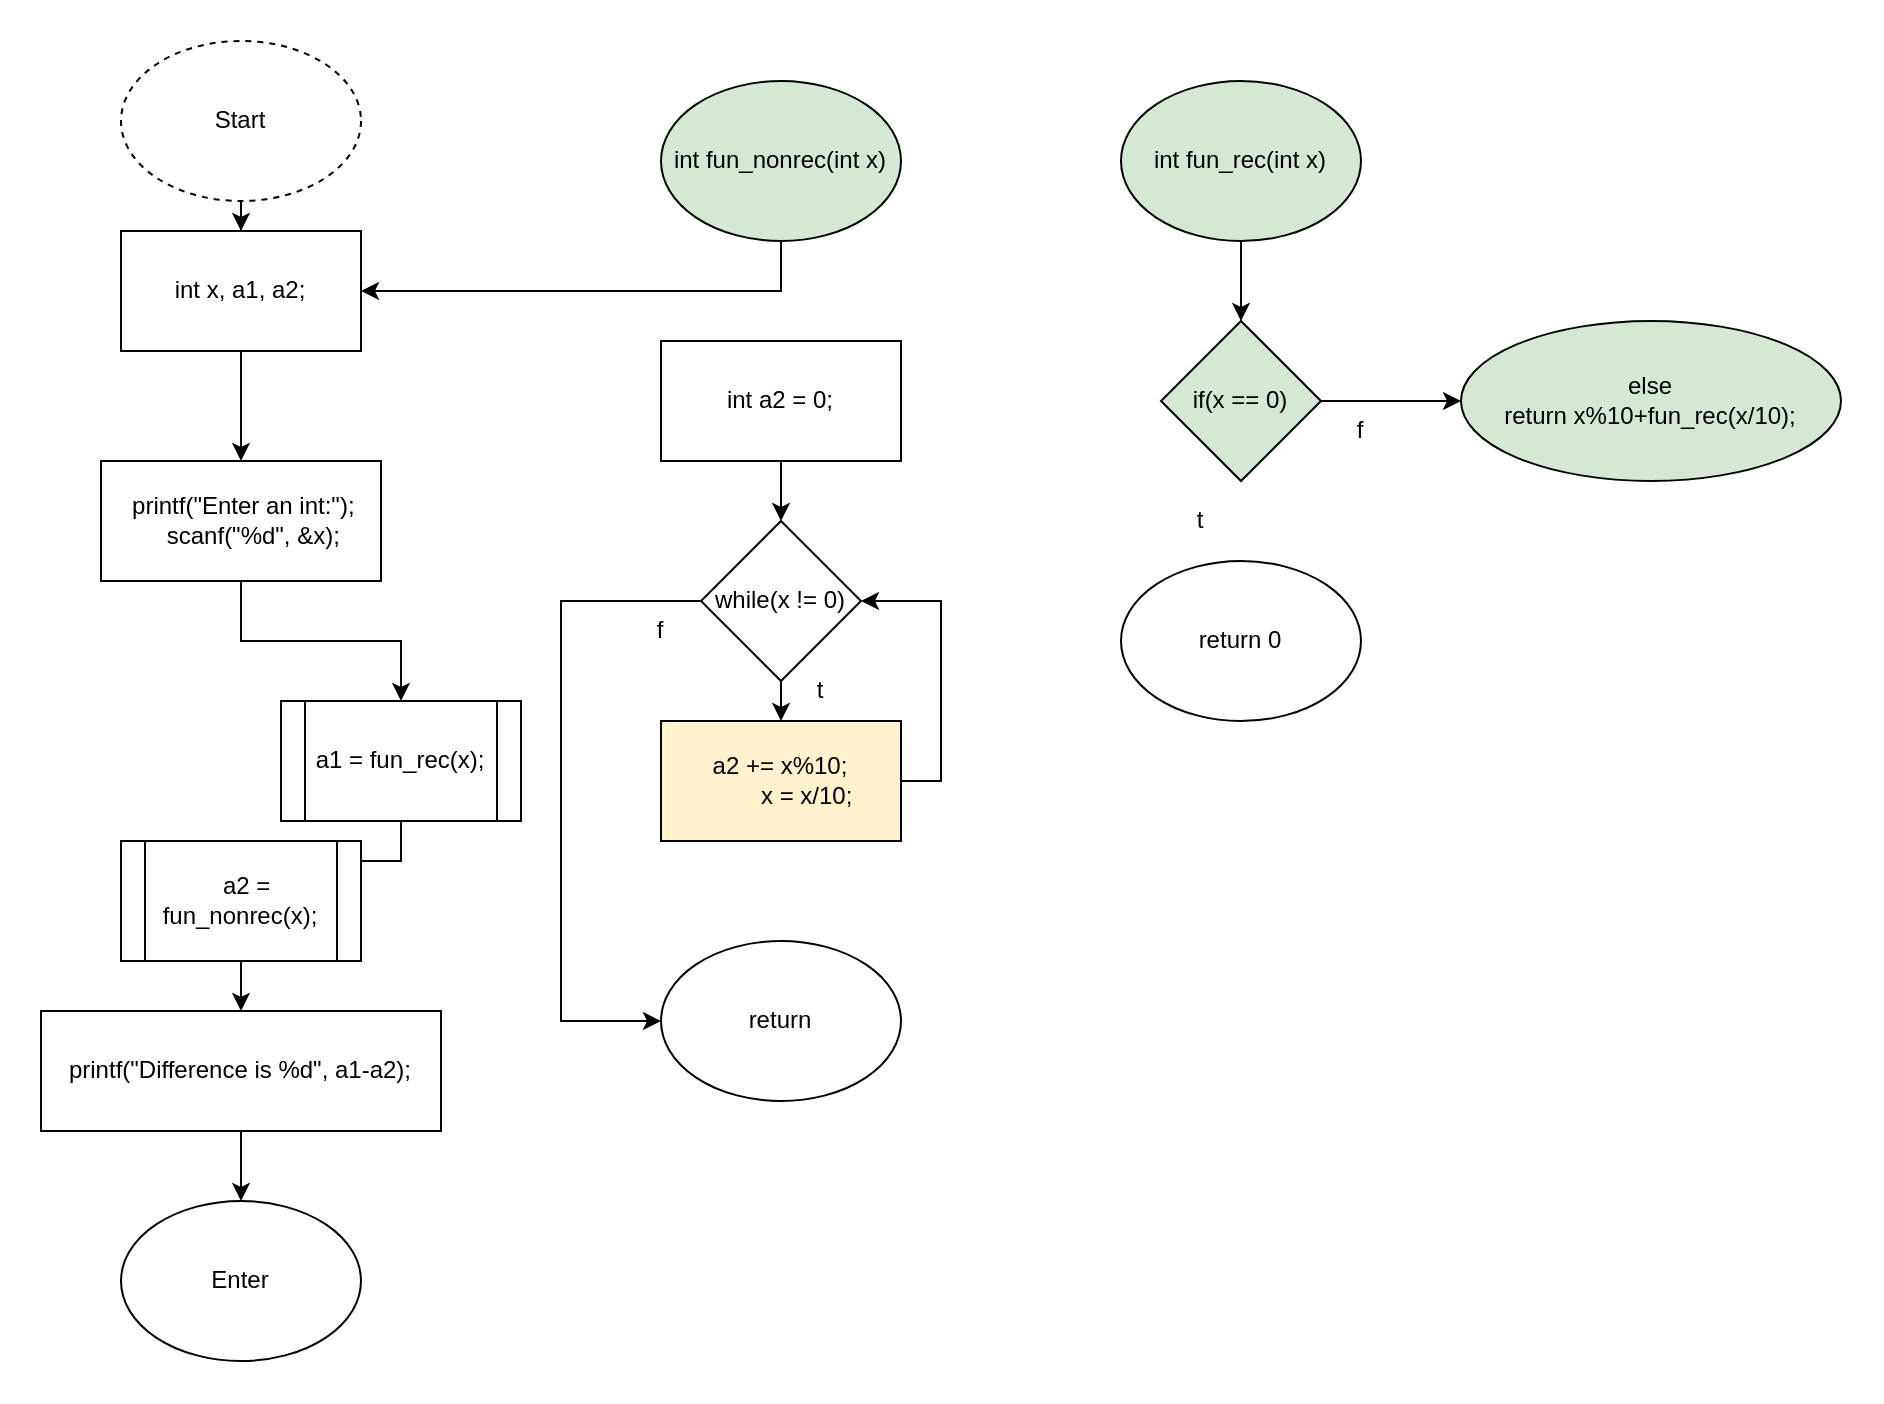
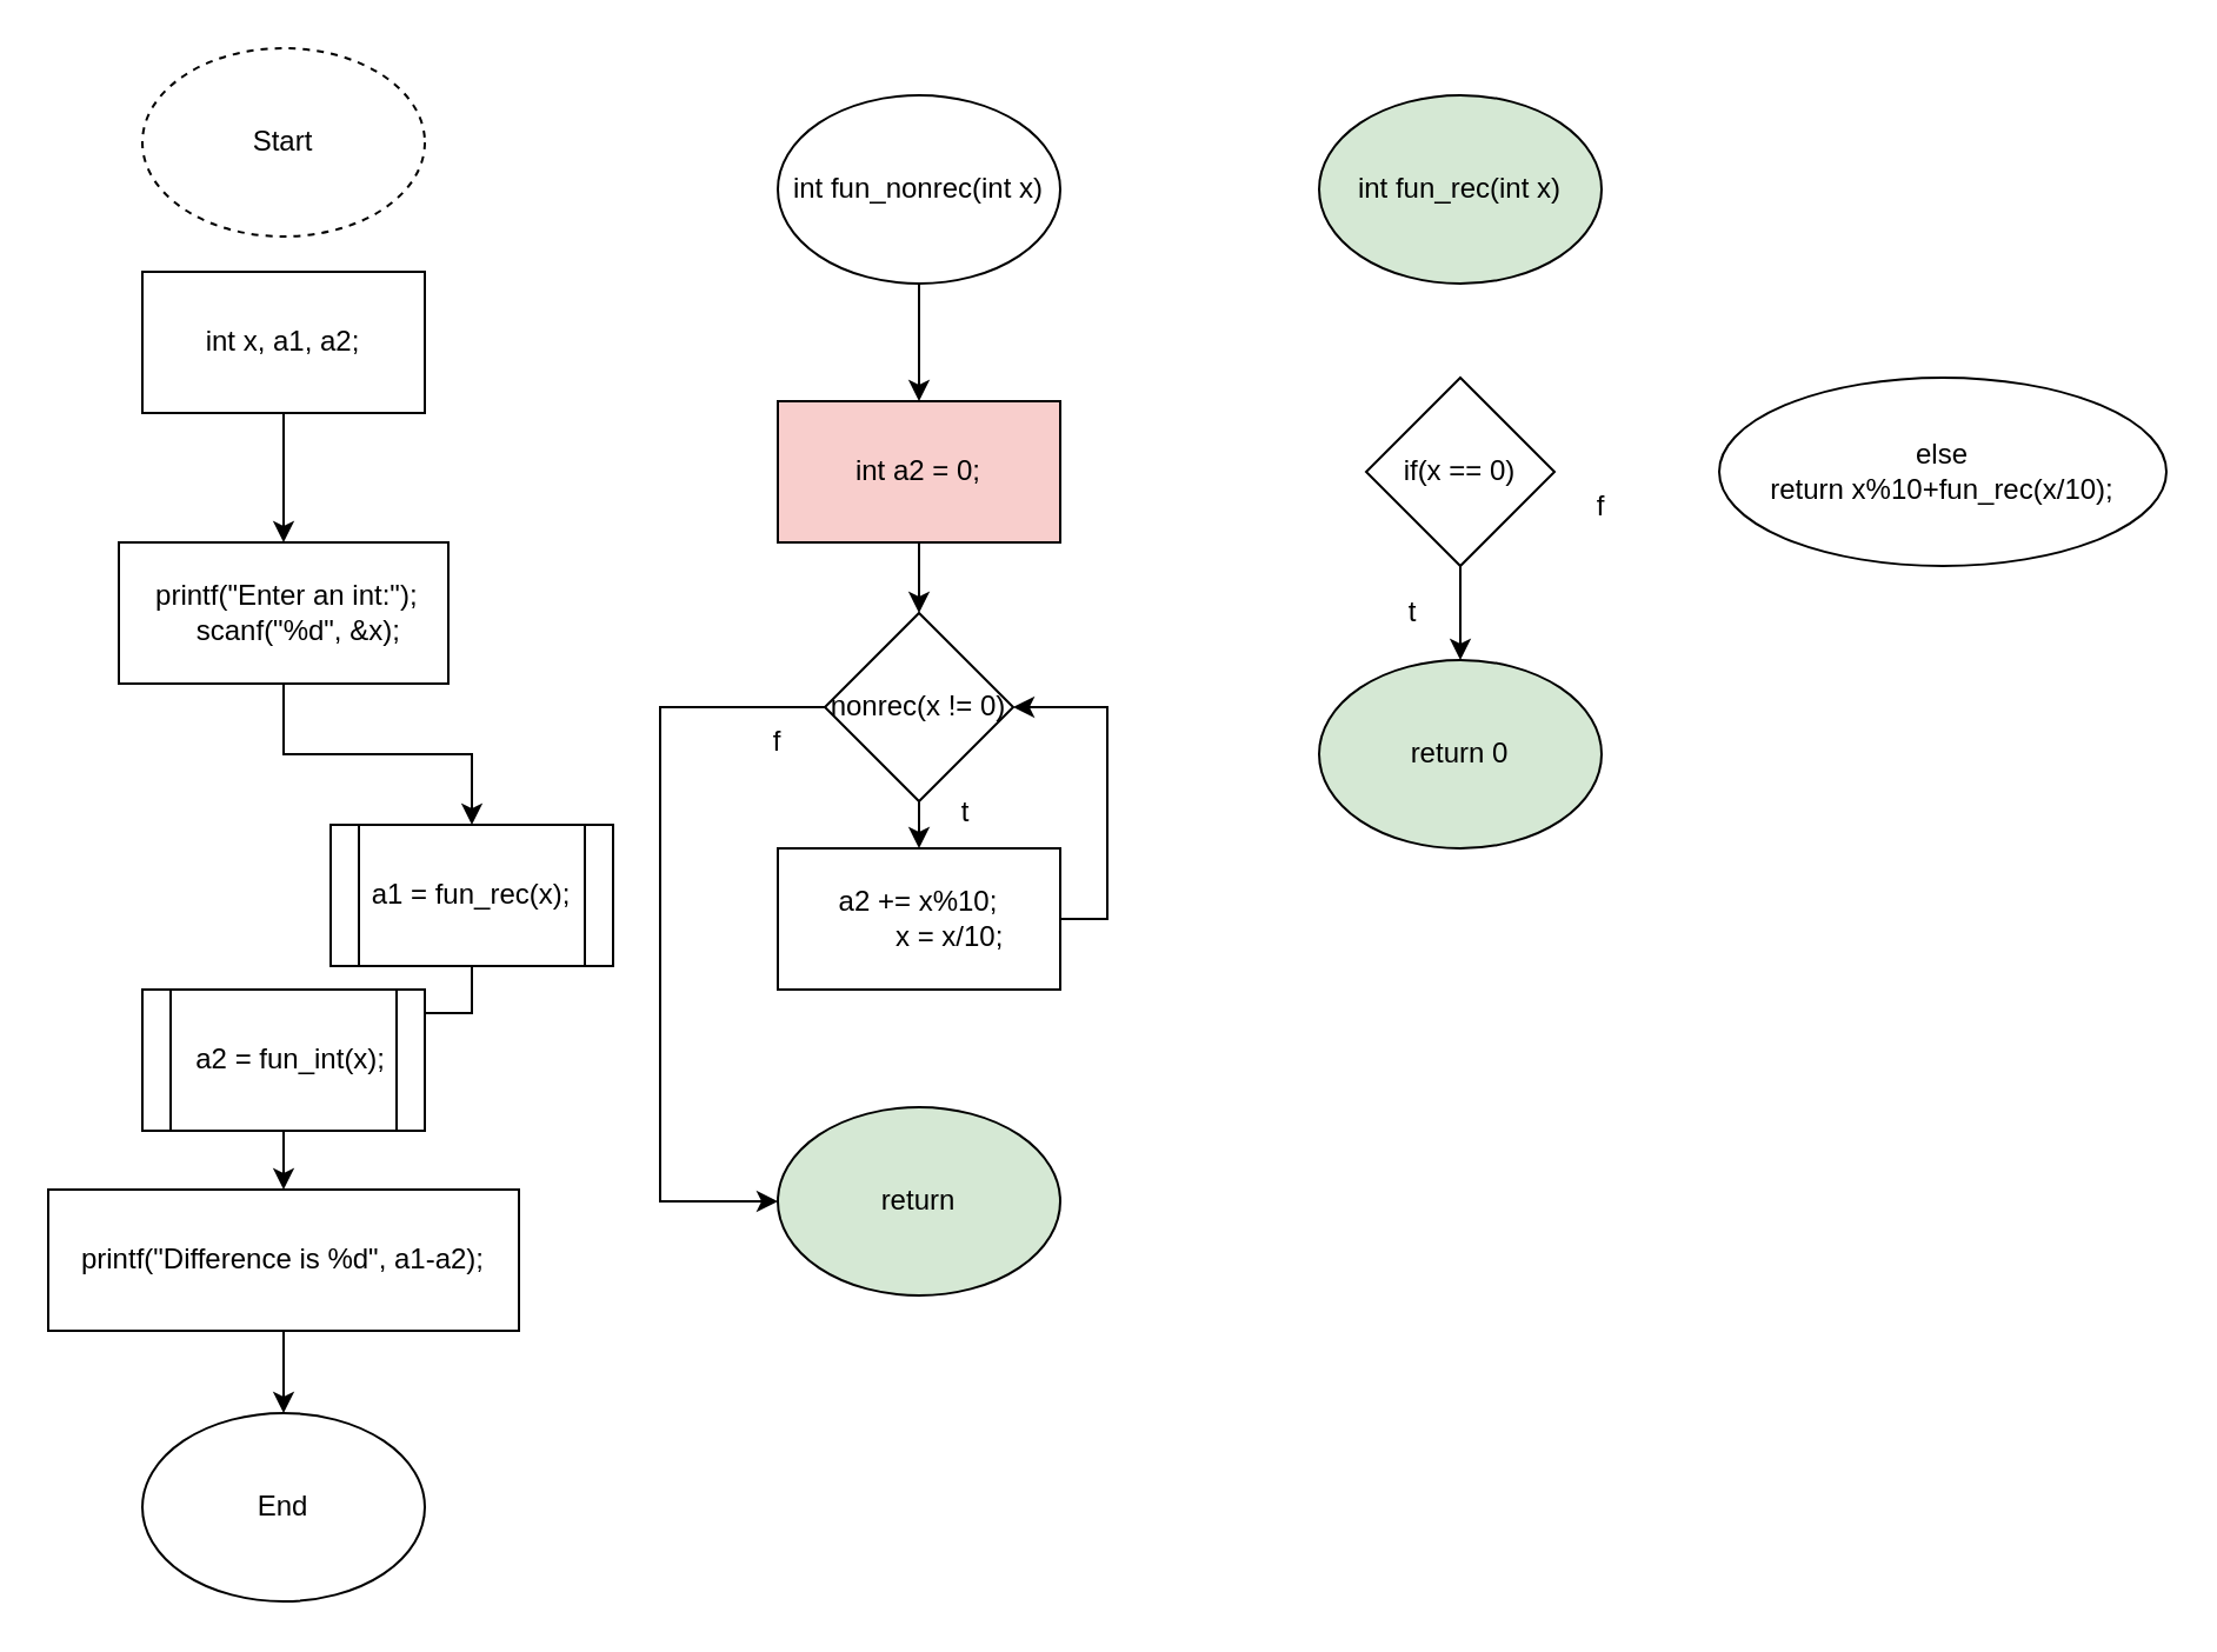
  <mxCell id="0" />
  <mxCell id="1" parent="0" />
- <mxCell id="2" style="edgeStyle=orthogonalEdgeStyle;rounded=0;orthogonalLoop=1;jettySize=auto;html=1;exitX=0.5;exitY=1;exitDx=0;exitDy=0;" edge="1" parent="1" source="3" target="5"><mxGeometry relative="1" as="geometry" /></mxCell>
  <mxCell id="3" value="Start" style="ellipse;whiteSpace=wrap;html=1;dashed=1;" vertex="1" parent="1"><mxGeometry x="60" y="20" width="120" height="80" as="geometry" /></mxCell>
  <mxCell id="4" style="edgeStyle=orthogonalEdgeStyle;rounded=0;orthogonalLoop=1;jettySize=auto;html=1;exitX=0.5;exitY=1;exitDx=0;exitDy=0;entryX=0.5;entryY=0;entryDx=0;entryDy=0;" edge="1" parent="1" source="5" target="7"><mxGeometry relative="1" as="geometry" /></mxCell>
  <mxCell id="5" value="int x, a1, a2;" style="rounded=0;whiteSpace=wrap;html=1;" vertex="1" parent="1"><mxGeometry x="60" y="115" width="120" height="60" as="geometry" /></mxCell>
  <mxCell id="6" style="edgeStyle=orthogonalEdgeStyle;rounded=0;orthogonalLoop=1;jettySize=auto;html=1;exitX=0.5;exitY=1;exitDx=0;exitDy=0;" edge="1" parent="1" source="7" target="9"><mxGeometry relative="1" as="geometry" /></mxCell>
  <mxCell id="7" value="&lt;div&gt;&amp;nbsp; printf(&quot;Enter an int:&quot;);&amp;nbsp;&lt;/div&gt;&lt;div&gt;&amp;nbsp; &amp;nbsp; scanf(&quot;%d&quot;, &amp;amp;x);&lt;/div&gt;" style="rounded=0;whiteSpace=wrap;html=1;" vertex="1" parent="1"><mxGeometry x="50" y="230" width="140" height="60" as="geometry" /></mxCell>
  <mxCell id="8" style="edgeStyle=orthogonalEdgeStyle;rounded=0;orthogonalLoop=1;jettySize=auto;html=1;exitX=0.5;exitY=1;exitDx=0;exitDy=0;entryX=0.5;entryY=0;entryDx=0;entryDy=0;" edge="1" parent="1" source="9" target="11"><mxGeometry relative="1" as="geometry" /></mxCell>
  <mxCell id="9" value="a1 = fun_rec(x);" style="shape=process;whiteSpace=wrap;html=1;backgroundOutline=1;" vertex="1" parent="1"><mxGeometry x="140" y="350" width="120" height="60" as="geometry" /></mxCell>
  <mxCell id="10" style="edgeStyle=orthogonalEdgeStyle;rounded=0;orthogonalLoop=1;jettySize=auto;html=1;exitX=0.5;exitY=1;exitDx=0;exitDy=0;entryX=0.5;entryY=0;entryDx=0;entryDy=0;" edge="1" parent="1" source="11" target="13"><mxGeometry relative="1" as="geometry" /></mxCell>
- <mxCell id="11" value="&lt;span&gt;&amp;nbsp; a2 = fun_nonrec(x);&lt;/span&gt;" style="shape=process;whiteSpace=wrap;html=1;backgroundOutline=1;" vertex="1" parent="1"><mxGeometry x="60" y="420" width="120" height="60" as="geometry" /></mxCell>
+ <mxCell id="11" value="&lt;span&gt;&amp;nbsp; a2 = fun_int(x);&lt;/span&gt;" style="shape=process;whiteSpace=wrap;html=1;backgroundOutline=1;" vertex="1" parent="1"><mxGeometry x="60" y="420" width="120" height="60" as="geometry" /></mxCell>
  <mxCell id="12" style="edgeStyle=orthogonalEdgeStyle;rounded=0;orthogonalLoop=1;jettySize=auto;html=1;exitX=0.5;exitY=1;exitDx=0;exitDy=0;" edge="1" parent="1" source="13" target="14"><mxGeometry relative="1" as="geometry" /></mxCell>
  <mxCell id="13" value="printf(&quot;Difference is %d&quot;, a1-a2);" style="rounded=0;whiteSpace=wrap;html=1;" vertex="1" parent="1"><mxGeometry x="20" y="505" width="200" height="60" as="geometry" /></mxCell>
- <mxCell id="14" value="Enter" style="ellipse;whiteSpace=wrap;html=1;" vertex="1" parent="1"><mxGeometry x="60" y="600" width="120" height="80" as="geometry" /></mxCell>
- <mxCell id="15" style="edgeStyle=orthogonalEdgeStyle;rounded=0;orthogonalLoop=1;jettySize=auto;html=1;exitX=0.5;exitY=1;exitDx=0;exitDy=0;" edge="1" parent="1" source="16" target="5"><mxGeometry relative="1" as="geometry" /></mxCell>
- <mxCell id="16" value="int fun_nonrec(int x)" style="ellipse;whiteSpace=wrap;html=1;fillColor=#d5e8d4;" vertex="1" parent="1"><mxGeometry x="330" y="40" width="120" height="80" as="geometry" /></mxCell>
+ <mxCell id="14" value="End" style="ellipse;whiteSpace=wrap;html=1;" vertex="1" parent="1"><mxGeometry x="60" y="600" width="120" height="80" as="geometry" /></mxCell>
+ <mxCell id="15" style="edgeStyle=orthogonalEdgeStyle;rounded=0;orthogonalLoop=1;jettySize=auto;html=1;exitX=0.5;exitY=1;exitDx=0;exitDy=0;entryX=0.5;entryY=0;entryDx=0;entryDy=0;" edge="1" parent="1" source="16" target="18"><mxGeometry relative="1" as="geometry" /></mxCell>
+ <mxCell id="16" value="int fun_nonrec(int x)" style="ellipse;whiteSpace=wrap;html=1;" vertex="1" parent="1"><mxGeometry x="330" y="40" width="120" height="80" as="geometry" /></mxCell>
  <mxCell id="17" style="edgeStyle=orthogonalEdgeStyle;rounded=0;orthogonalLoop=1;jettySize=auto;html=1;exitX=0.5;exitY=1;exitDx=0;exitDy=0;entryX=0.5;entryY=0;entryDx=0;entryDy=0;" edge="1" parent="1" source="18" target="21"><mxGeometry relative="1" as="geometry" /></mxCell>
- <mxCell id="18" value="int a2 = 0;" style="rounded=0;whiteSpace=wrap;html=1;" vertex="1" parent="1"><mxGeometry x="330" y="170" width="120" height="60" as="geometry" /></mxCell>
+ <mxCell id="18" value="int a2 = 0;" style="rounded=0;whiteSpace=wrap;html=1;fillColor=#f8cecc;" vertex="1" parent="1"><mxGeometry x="330" y="170" width="120" height="60" as="geometry" /></mxCell>
  <mxCell id="19" style="edgeStyle=orthogonalEdgeStyle;rounded=0;orthogonalLoop=1;jettySize=auto;html=1;exitX=0.5;exitY=1;exitDx=0;exitDy=0;entryX=0.5;entryY=0;entryDx=0;entryDy=0;" edge="1" parent="1" source="21" target="23"><mxGeometry relative="1" as="geometry" /></mxCell>
  <mxCell id="20" style="edgeStyle=orthogonalEdgeStyle;rounded=0;orthogonalLoop=1;jettySize=auto;html=1;exitX=0;exitY=0.5;exitDx=0;exitDy=0;entryX=0;entryY=0.5;entryDx=0;entryDy=0;" edge="1" parent="1" source="21" target="24"><mxGeometry relative="1" as="geometry"><mxPoint x="290" y="520" as="targetPoint" /><Array as="points"><mxPoint x="280" y="300" /><mxPoint x="280" y="510" /></Array></mxGeometry></mxCell>
- <mxCell id="21" value="while(x != 0)" style="rhombus;whiteSpace=wrap;html=1;" vertex="1" parent="1"><mxGeometry x="350" y="260" width="80" height="80" as="geometry" /></mxCell>
+ <mxCell id="21" value="nonrec(x != 0)" style="rhombus;whiteSpace=wrap;html=1;" vertex="1" parent="1"><mxGeometry x="350" y="260" width="80" height="80" as="geometry" /></mxCell>
  <mxCell id="22" style="edgeStyle=orthogonalEdgeStyle;rounded=0;orthogonalLoop=1;jettySize=auto;html=1;exitX=1;exitY=0.5;exitDx=0;exitDy=0;entryX=1;entryY=0.5;entryDx=0;entryDy=0;" edge="1" parent="1" source="23" target="21"><mxGeometry relative="1" as="geometry" /></mxCell>
- <mxCell id="23" value="&lt;div&gt;a2 += x%10;&lt;/div&gt;&lt;div&gt;&amp;nbsp; &amp;nbsp; &amp;nbsp; &amp;nbsp; x = x/10;&lt;/div&gt;" style="rounded=0;whiteSpace=wrap;html=1;fillColor=#fff2cc;" vertex="1" parent="1"><mxGeometry x="330" y="360" width="120" height="60" as="geometry" /></mxCell>
- <mxCell id="24" value="return" style="ellipse;whiteSpace=wrap;html=1;" vertex="1" parent="1"><mxGeometry x="330" y="470" width="120" height="80" as="geometry" /></mxCell>
+ <mxCell id="23" value="&lt;div&gt;a2 += x%10;&lt;/div&gt;&lt;div&gt;&amp;nbsp; &amp;nbsp; &amp;nbsp; &amp;nbsp; x = x/10;&lt;/div&gt;" style="rounded=0;whiteSpace=wrap;html=1;" vertex="1" parent="1"><mxGeometry x="330" y="360" width="120" height="60" as="geometry" /></mxCell>
+ <mxCell id="24" value="return" style="ellipse;whiteSpace=wrap;html=1;fillColor=#d5e8d4;" vertex="1" parent="1"><mxGeometry x="330" y="470" width="120" height="80" as="geometry" /></mxCell>
  <mxCell id="25" value="t" style="text;html=1;strokeColor=none;fillColor=none;align=center;verticalAlign=middle;whiteSpace=wrap;rounded=0;" vertex="1" parent="1"><mxGeometry x="380" y="330" width="60" height="30" as="geometry" /></mxCell>
  <mxCell id="26" value="f" style="text;html=1;strokeColor=none;fillColor=none;align=center;verticalAlign=middle;whiteSpace=wrap;rounded=0;" vertex="1" parent="1"><mxGeometry x="300" y="300" width="60" height="30" as="geometry" /></mxCell>
- <mxCell id="27" style="edgeStyle=orthogonalEdgeStyle;rounded=0;orthogonalLoop=1;jettySize=auto;html=1;exitX=0.5;exitY=1;exitDx=0;exitDy=0;entryX=0.5;entryY=0;entryDx=0;entryDy=0;" edge="1" parent="1" source="28" target="31"><mxGeometry relative="1" as="geometry" /></mxCell>
  <mxCell id="28" value="int fun_rec(int x)" style="ellipse;whiteSpace=wrap;html=1;fillColor=#d5e8d4;" vertex="1" parent="1"><mxGeometry x="560" y="40" width="120" height="80" as="geometry" /></mxCell>
- <mxCell id="29" style="edgeStyle=orthogonalEdgeStyle;rounded=0;orthogonalLoop=1;jettySize=auto;html=1;exitX=1;exitY=0.5;exitDx=0;exitDy=0;entryX=0;entryY=0.5;entryDx=0;entryDy=0;" edge="1" parent="1" source="31" target="33"><mxGeometry relative="1" as="geometry" /></mxCell>
- <mxCell id="31" value="if(x == 0)" style="rhombus;whiteSpace=wrap;html=1;fillColor=#d5e8d4;" vertex="1" parent="1"><mxGeometry x="580" y="160" width="80" height="80" as="geometry" /></mxCell>
- <mxCell id="32" value="return 0" style="ellipse;whiteSpace=wrap;html=1;" vertex="1" parent="1"><mxGeometry x="560" y="280" width="120" height="80" as="geometry" /></mxCell>
- <mxCell id="33" value="else&lt;br&gt;return x%10+fun_rec(x/10);" style="ellipse;whiteSpace=wrap;html=1;fillColor=#d5e8d4;" vertex="1" parent="1"><mxGeometry x="730" y="160" width="190" height="80" as="geometry" /></mxCell>
+ <mxCell id="30" style="edgeStyle=orthogonalEdgeStyle;rounded=0;orthogonalLoop=1;jettySize=auto;html=1;exitX=0.5;exitY=1;exitDx=0;exitDy=0;entryX=0.5;entryY=0;entryDx=0;entryDy=0;" edge="1" parent="1" source="31" target="32"><mxGeometry relative="1" as="geometry" /></mxCell>
+ <mxCell id="31" value="if(x == 0)" style="rhombus;whiteSpace=wrap;html=1;" vertex="1" parent="1"><mxGeometry x="580" y="160" width="80" height="80" as="geometry" /></mxCell>
+ <mxCell id="32" value="return 0" style="ellipse;whiteSpace=wrap;html=1;fillColor=#d5e8d4;" vertex="1" parent="1"><mxGeometry x="560" y="280" width="120" height="80" as="geometry" /></mxCell>
+ <mxCell id="33" value="else&lt;br&gt;return x%10+fun_rec(x/10);" style="ellipse;whiteSpace=wrap;html=1;" vertex="1" parent="1"><mxGeometry x="730" y="160" width="190" height="80" as="geometry" /></mxCell>
  <mxCell id="34" value="f" style="text;html=1;strokeColor=none;fillColor=none;align=center;verticalAlign=middle;whiteSpace=wrap;rounded=0;" vertex="1" parent="1"><mxGeometry x="650" y="200" width="60" height="30" as="geometry" /></mxCell>
  <mxCell id="35" value="t" style="text;html=1;strokeColor=none;fillColor=none;align=center;verticalAlign=middle;whiteSpace=wrap;rounded=0;" vertex="1" parent="1"><mxGeometry x="570" y="245" width="60" height="30" as="geometry" /></mxCell>
